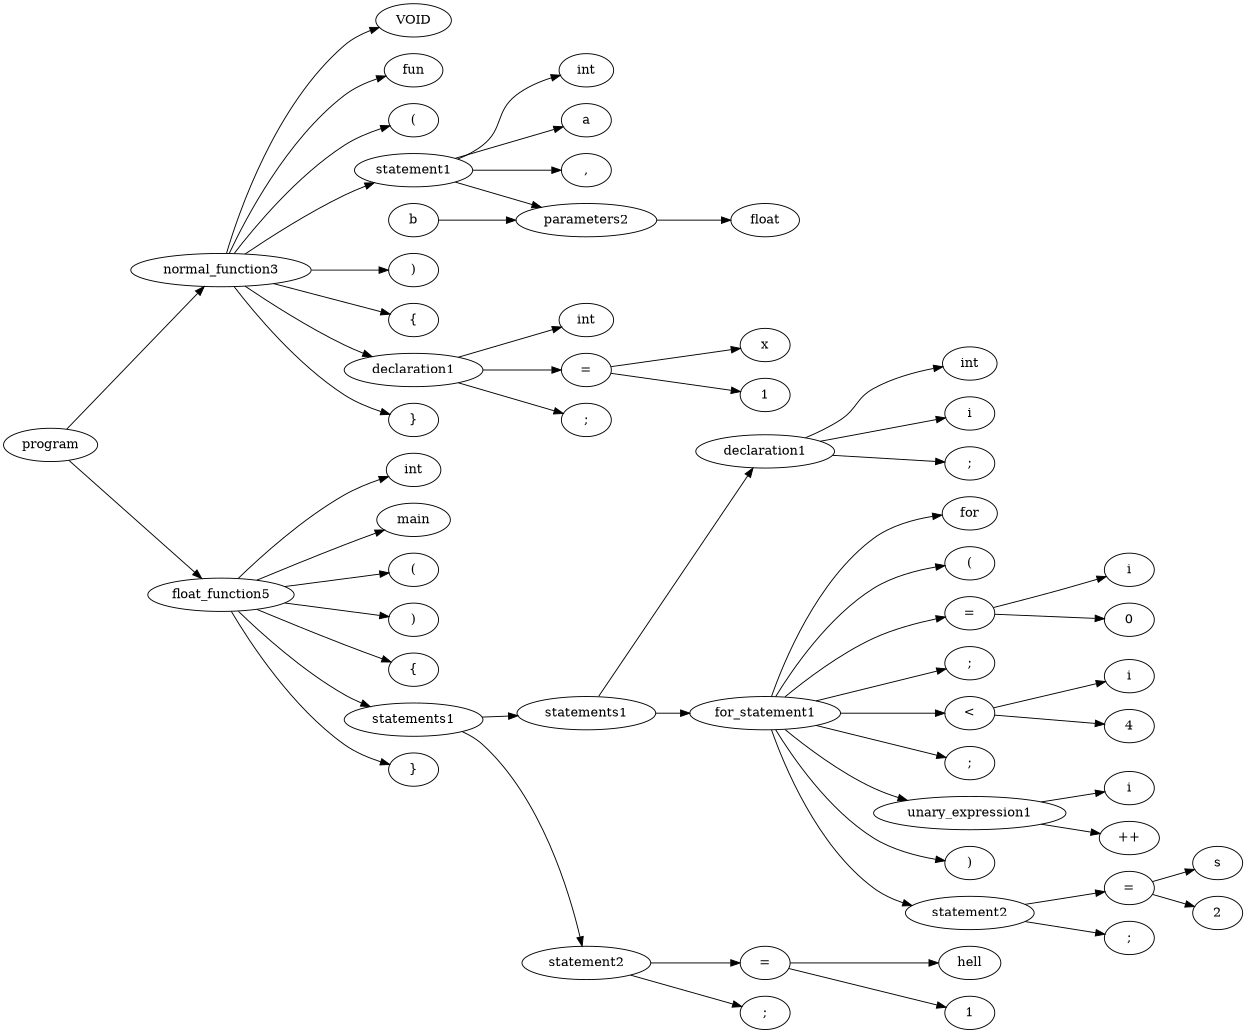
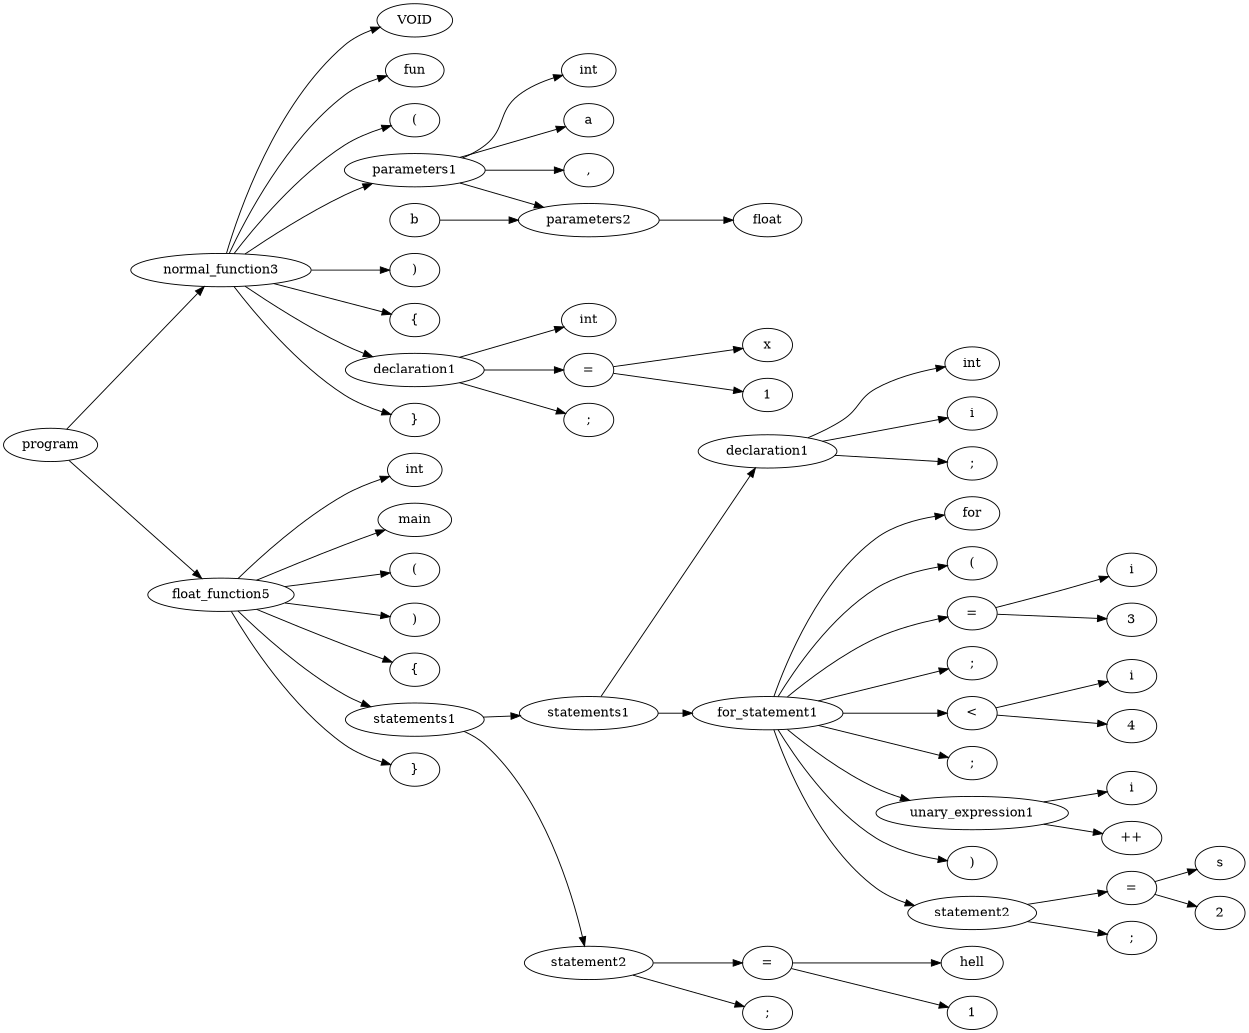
  strict digraph {
    rankdir=LR
    n1 [label=program]
    n2 [label=" normal_function3 "]
    n3 [label=float_function5]
    n4 [label=" VOID "]
    n5 [label=" fun "]
    n6 [label=" ( "]
-   n7 [label=statement1]
+   n7 [label=" parameters1 "]
    n8 [label=" ) "]
    n9 [label=" { "]
    n10 [label=" declaration1 "]
    n11 [label=" } "]
    n12 [label=" int "]
    n13 [label=" main "]
    n14 [label=" ( "]
    n15 [label=" ) "]
    n16 [label=" { "]
    n17 [label=" statements1 "]
    n18 [label=" } "]
    n19 [label=" int "]
    n20 [label=" a "]
    n21 [label=" , "]
    n22 [label=" parameters2 "]
    n23 [label=" int "]
    n24 [label=" = "]
    n25 [label=" ; "]
    n26 [label=" float "]
    n27 [label=" b "]
    n28 [label=" x "]
    n29 [label=" 1 "]
    n30 [label=" statements1 "]
    n31 [label=" statement2 "]
    n32 [label=" declaration1 "]
    n33 [label=for_statement1]
    n34 [label=" = "]
    n35 [label=" ; "]
    n36 [label=" int "]
    n37 [label=" i "]
    n38 [label=" ; "]
    n39 [label=" for "]
    n40 [label=" ( "]
    n41 [label=" = "]
    n42 [label=" ; "]
    n43 [label=" < "]
    n44 [label=" ; "]
    n45 [label=" unary_expression1 "]
    n46 [label=" ) "]
    n47 [label=" statement2 "]
    n48 [label=" i "]
-   n49 [label=" 0 "]
+   n49 [label=3]
    n50 [label=" i "]
    n51 [label=4]
    n52 [label=" i "]
    n53 [label=" ++ "]
    n54 [label=" = "]
    n55 [label=" ; "]
    n56 [label=" s "]
    n57 [label=" 2 "]
    n58 [label=" hell "]
    n59 [label=" 1 "]
    n1 -> n2
    n1 -> n3
    n2 -> n4
    n2 -> n5
    n2 -> n6
    n2 -> n7
    n2 -> n8
    n2 -> n9
    n2 -> n10
    n2 -> n11
    n3 -> n12
    n3 -> n13
    n3 -> n14
    n3 -> n15
    n3 -> n16
    n3 -> n17
    n3 -> n18
    n7 -> n19
    n7 -> n20
    n7 -> n21
    n7 -> n22
    n10 -> n23
    n10 -> n24
    n10 -> n25
    n17 -> n30
    n17 -> n31
    n22 -> n26
    n24 -> n28
    n24 -> n29
    n27 -> n22
    n30 -> n32
    n30 -> n33
    n31 -> n34
    n31 -> n35
    n32 -> n36
    n32 -> n37
    n32 -> n38
    n33 -> n39
    n33 -> n40
    n33 -> n41
    n33 -> n42
    n33 -> n43
    n33 -> n44
    n33 -> n45
    n33 -> n46
    n33 -> n47
    n34 -> n58
    n34 -> n59
    n41 -> n48
    n41 -> n49
    n43 -> n50
    n43 -> n51
    n45 -> n52
    n45 -> n53
    n47 -> n54
    n47 -> n55
    n54 -> n56
    n54 -> n57
  }
